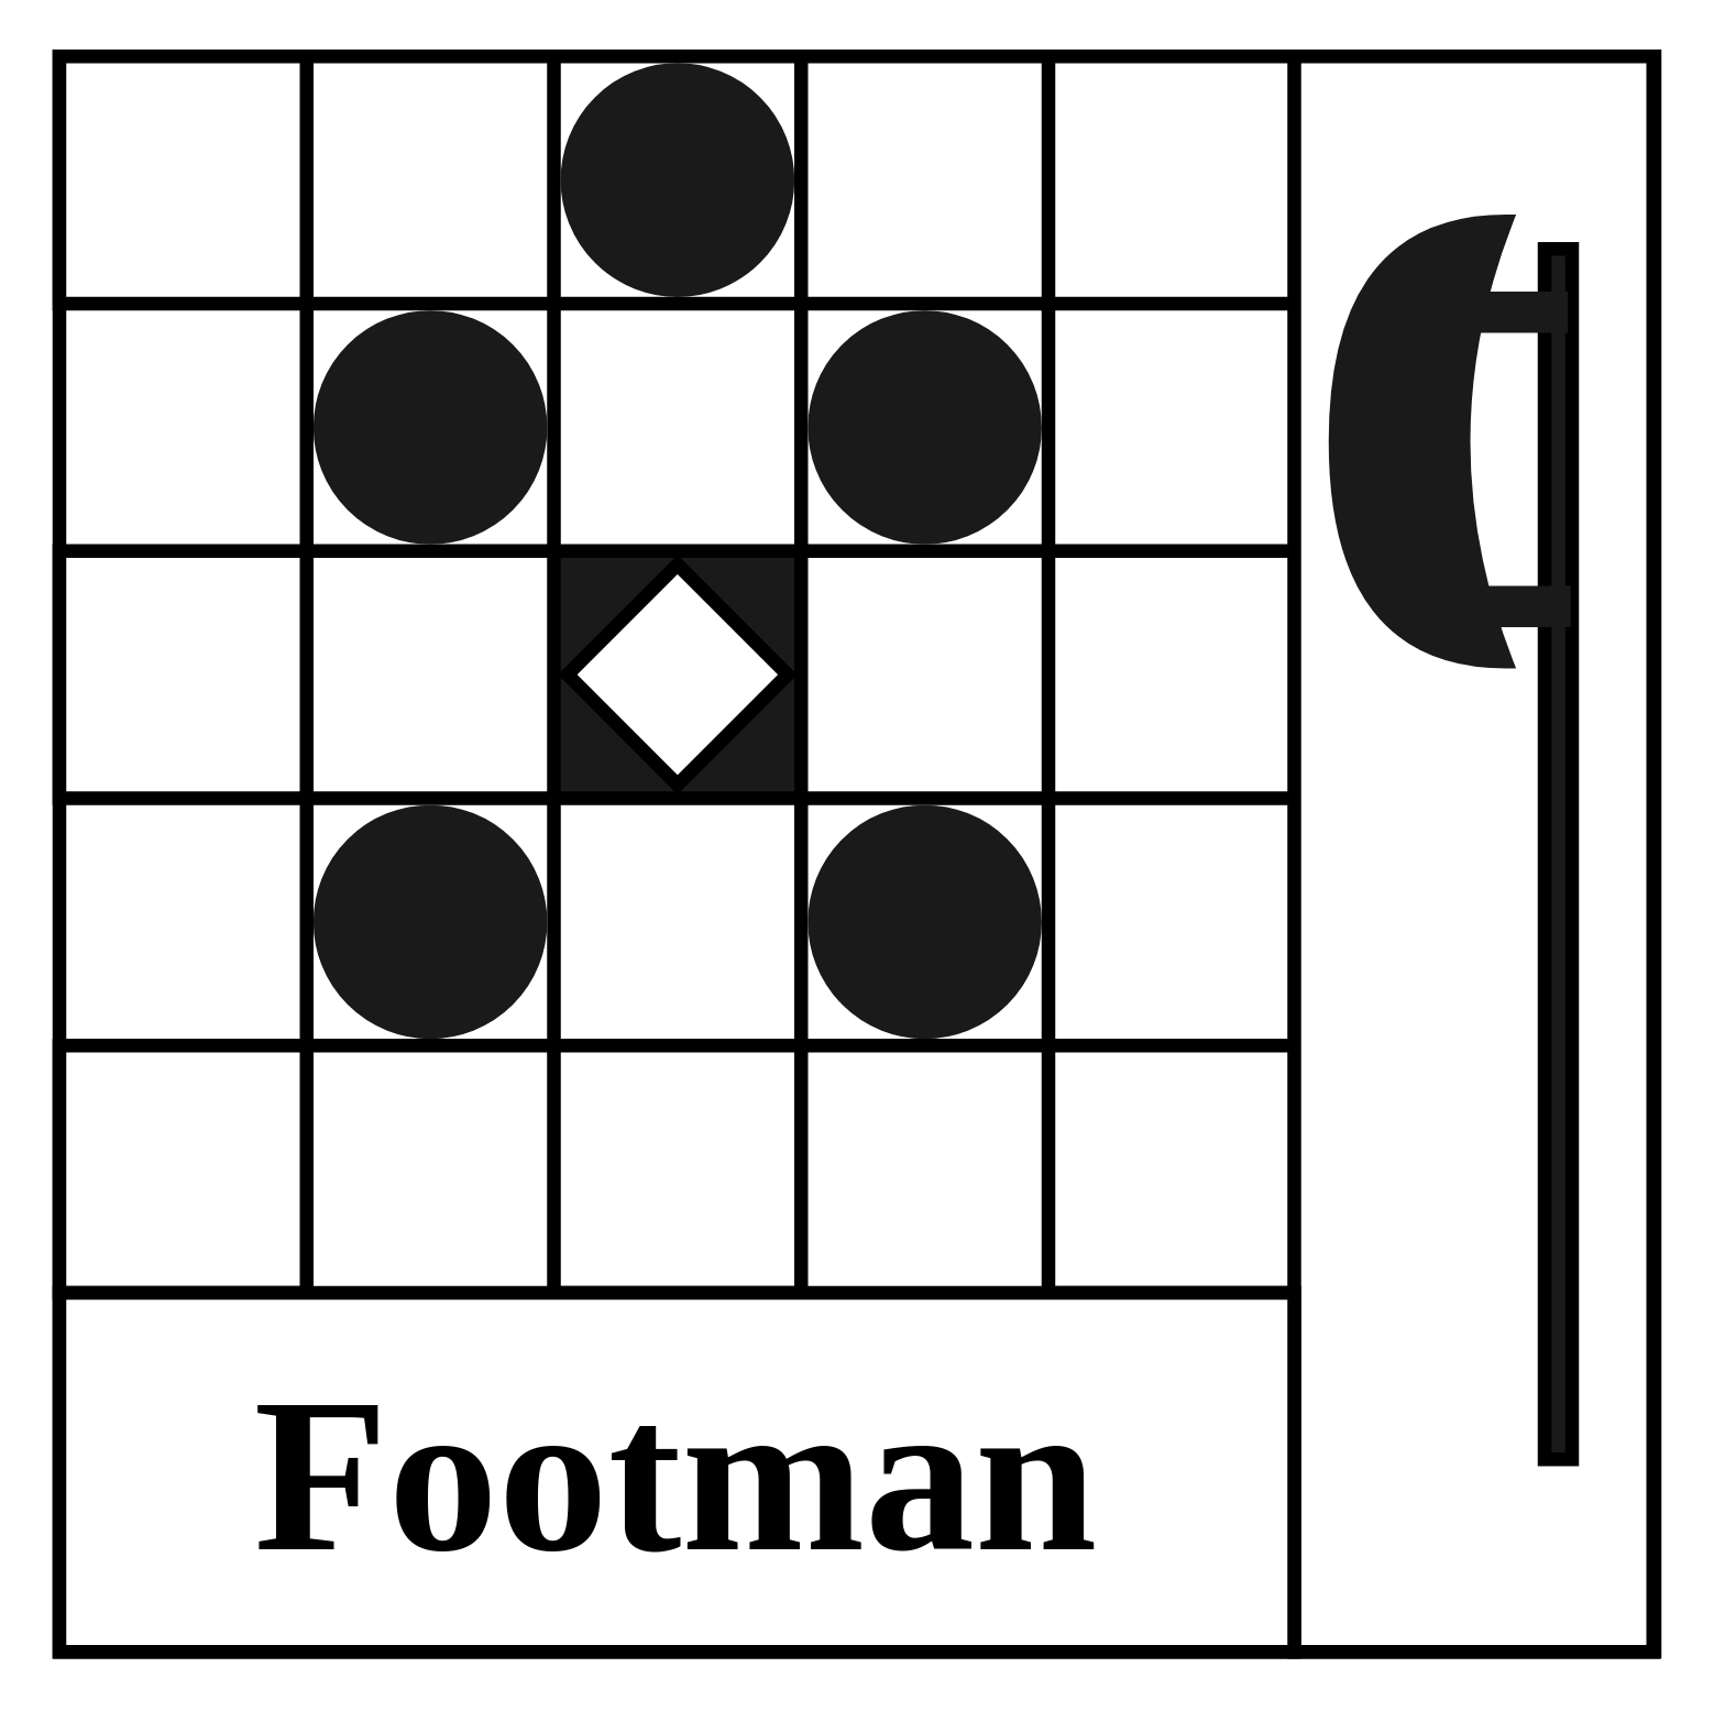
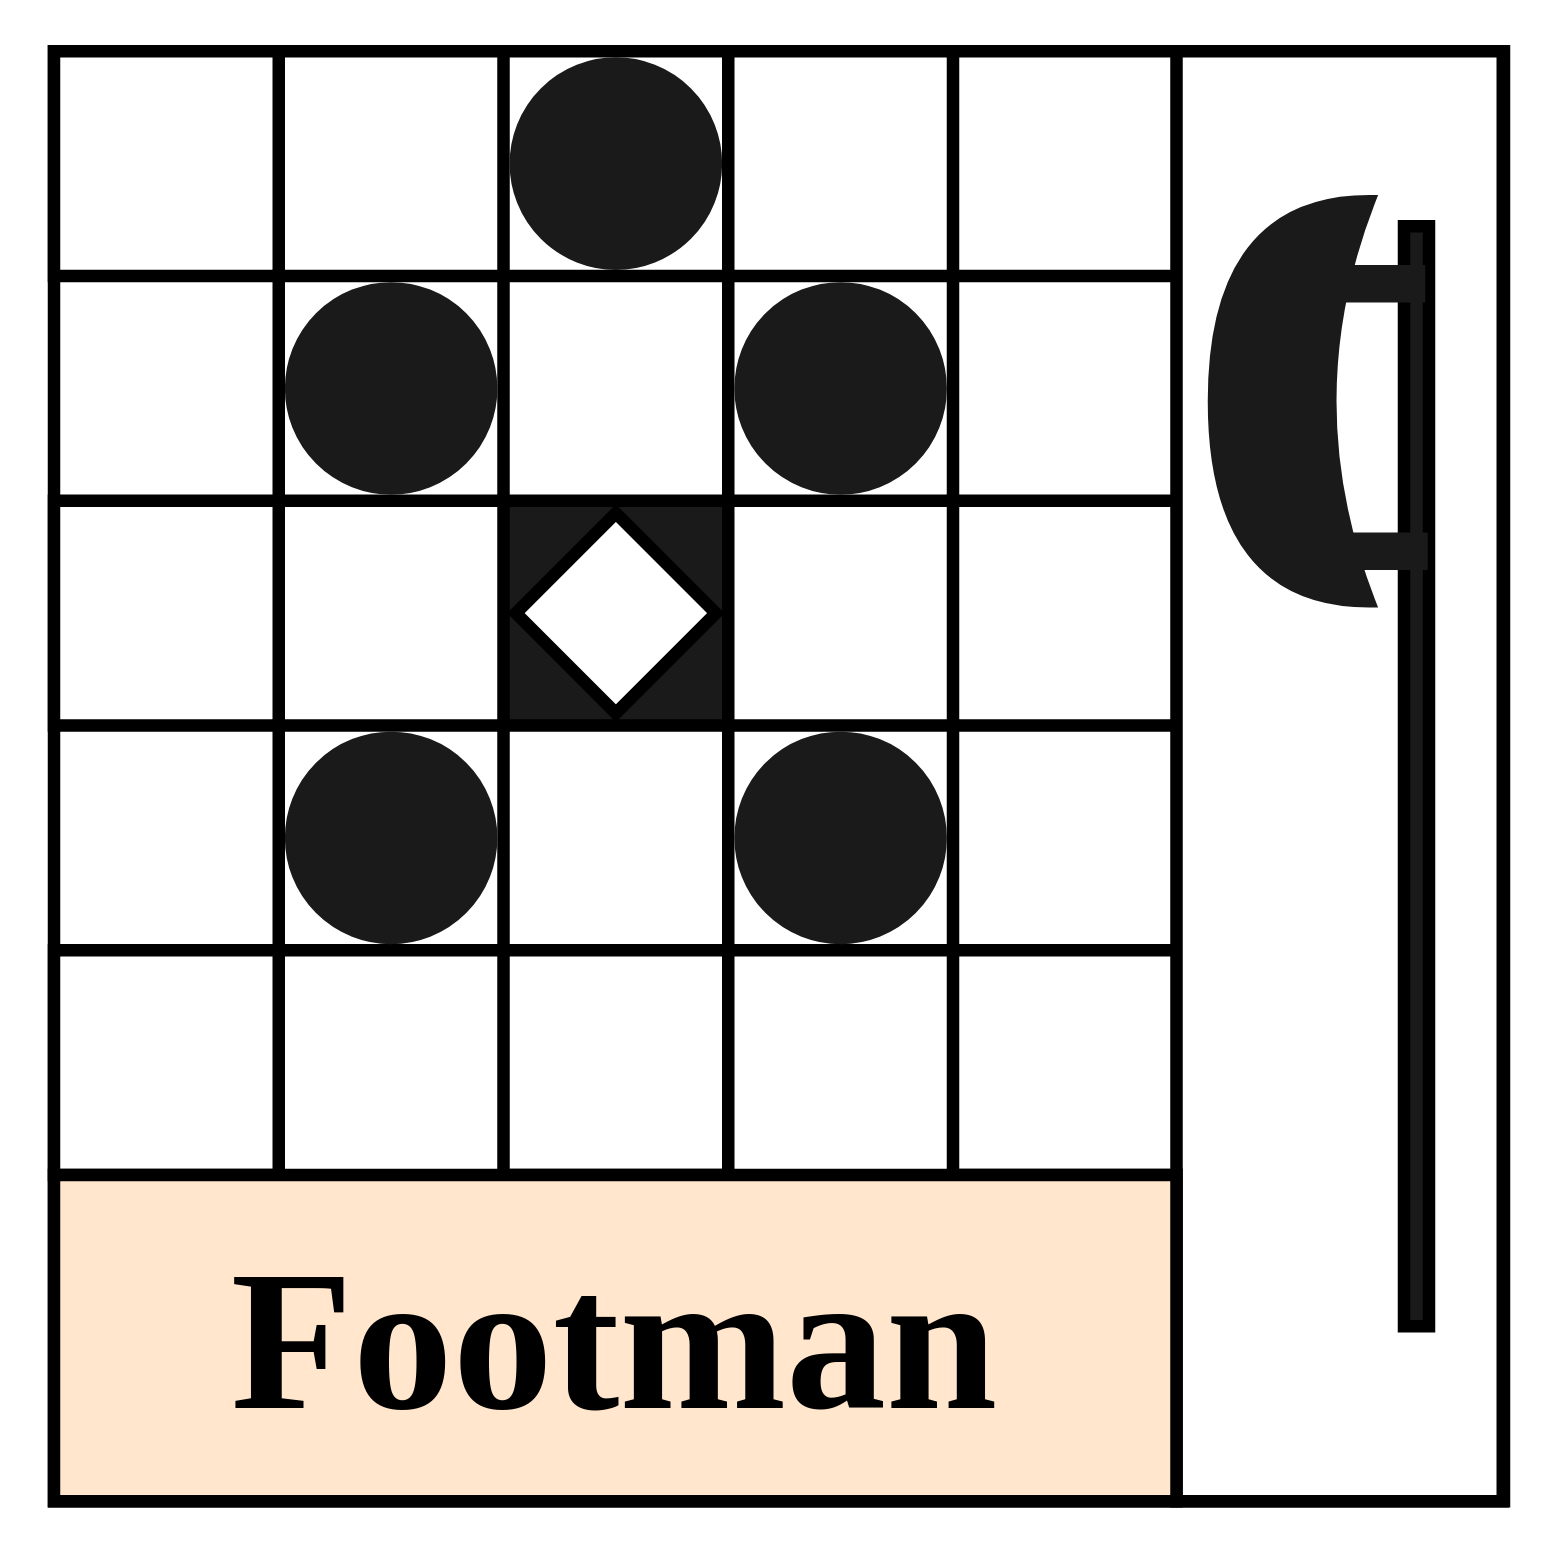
  <mxCell id="0" />
  <mxCell id="1" parent="0" />
  <mxCell id="2" value="" style="whiteSpace=wrap;html=1;aspect=fixed;strokeWidth=5;" vertex="1" parent="1"><mxGeometry x="20.997" y="20" width="580" height="580" as="geometry" /></mxCell>
  <mxCell id="3" value="" style="whiteSpace=wrap;html=1;aspect=fixed;strokeWidth=5;" vertex="1" parent="1"><mxGeometry x="20.997" y="20" width="89.9" height="89.9" as="geometry" /></mxCell>
  <mxCell id="4" value="" style="whiteSpace=wrap;html=1;aspect=fixed;strokeWidth=5;" vertex="1" parent="1"><mxGeometry x="110.897" y="109.9" width="89.9" height="89.9" as="geometry" /></mxCell>
  <mxCell id="5" value="" style="whiteSpace=wrap;html=1;aspect=fixed;strokeWidth=5;" vertex="1" parent="1"><mxGeometry x="20.997" y="199.8" width="89.9" height="89.9" as="geometry" /></mxCell>
  <mxCell id="6" value="" style="whiteSpace=wrap;html=1;aspect=fixed;strokeWidth=5;" vertex="1" parent="1"><mxGeometry x="110.897" y="289.7" width="89.9" height="89.9" as="geometry" /></mxCell>
  <mxCell id="7" value="" style="whiteSpace=wrap;html=1;aspect=fixed;strokeWidth=5;" vertex="1" parent="1"><mxGeometry x="20.997" y="379.6" width="89.9" height="89.9" as="geometry" /></mxCell>
  <mxCell id="8" value="" style="whiteSpace=wrap;html=1;aspect=fixed;strokeWidth=5;" vertex="1" parent="1"><mxGeometry x="200.797" y="379.6" width="89.9" height="89.9" as="geometry" /></mxCell>
  <mxCell id="9" value="" style="whiteSpace=wrap;html=1;aspect=fixed;strokeWidth=5;" vertex="1" parent="1"><mxGeometry x="200.797" y="20" width="89.9" height="89.9" as="geometry" /></mxCell>
  <mxCell id="10" value="" style="whiteSpace=wrap;html=1;aspect=fixed;strokeWidth=5;" vertex="1" parent="1"><mxGeometry x="290.697" y="109.9" width="89.9" height="89.9" as="geometry" /></mxCell>
  <mxCell id="11" value="" style="whiteSpace=wrap;html=1;aspect=fixed;strokeWidth=5;" vertex="1" parent="1"><mxGeometry x="380.597" y="20" width="89.9" height="89.9" as="geometry" /></mxCell>
  <mxCell id="12" value="" style="whiteSpace=wrap;html=1;aspect=fixed;strokeWidth=5;" vertex="1" parent="1"><mxGeometry x="380.597" y="199.8" width="89.9" height="89.9" as="geometry" /></mxCell>
  <mxCell id="13" value="" style="whiteSpace=wrap;html=1;aspect=fixed;strokeWidth=5;" vertex="1" parent="1"><mxGeometry x="290.697" y="289.7" width="89.9" height="89.9" as="geometry" /></mxCell>
  <mxCell id="14" value="" style="whiteSpace=wrap;html=1;aspect=fixed;strokeWidth=5;" vertex="1" parent="1"><mxGeometry x="380.597" y="379.6" width="89.9" height="89.9" as="geometry" /></mxCell>
  <mxCell id="15" value="" style="rounded=0;whiteSpace=wrap;html=1;strokeWidth=5;" vertex="1" parent="1"><mxGeometry x="469.997" y="20" width="130.5" height="580" as="geometry" /></mxCell>
- <mxCell id="16" value="&lt;h1&gt;&lt;font style=&quot;font-size: 80px&quot;&gt;Footman&lt;/font&gt;&lt;/h1&gt;" style="rounded=0;whiteSpace=wrap;html=1;fontFamily=oswald;fontSource=https%3A%2F%2Ffonts.google.com%2Fspecimen%2FOswald;strokeWidth=5;" vertex="1" parent="1"><mxGeometry x="20.997" y="469.5" width="449" height="130.5" as="geometry" /></mxCell>
+ <mxCell id="16" value="&lt;h1&gt;&lt;font style=&quot;font-size: 80px&quot;&gt;Footman&lt;/font&gt;&lt;/h1&gt;" style="rounded=0;whiteSpace=wrap;html=1;fontFamily=oswald;fontSource=https%3A%2F%2Ffonts.google.com%2Fspecimen%2FOswald;strokeWidth=5;fillColor=#ffe6cc;" vertex="1" parent="1"><mxGeometry x="20.997" y="469.5" width="449" height="130.5" as="geometry" /></mxCell>
  <mxCell id="17" value="" style="rounded=0;whiteSpace=wrap;html=1;fontSize=40;fillColor=#1A1A1A;strokeWidth=5;" vertex="1" parent="1"><mxGeometry x="560.997" y="90" width="10" height="440" as="geometry" /></mxCell>
  <mxCell id="18" value="" style="rounded=0;whiteSpace=wrap;html=1;fontSize=40;fillColor=#1A1A1A;rotation=-90;strokeColor=#1A1A1A;strokeWidth=5;" vertex="1" parent="1"><mxGeometry x="540.497" y="197.5" width="10" height="45" as="geometry" /></mxCell>
  <mxCell id="19" value="" style="rounded=0;whiteSpace=wrap;html=1;fontSize=40;fillColor=#1A1A1A;rotation=-90;strokeColor=#1A1A1A;strokeWidth=5;" vertex="1" parent="1"><mxGeometry x="542.997" y="94" width="10" height="38" as="geometry" /></mxCell>
  <mxCell id="20" value="" style="shape=xor;whiteSpace=wrap;html=1;labelBackgroundColor=#333333;fontSize=40;fontColor=#FFFFFF;strokeColor=#1A1A1A;fillColor=#1A1A1A;rotation=-180;strokeWidth=5;" vertex="1" parent="1"><mxGeometry x="484.997" y="80" width="62" height="160" as="geometry" /></mxCell>
  <mxCell id="21" value="" style="ellipse;whiteSpace=wrap;html=1;aspect=fixed;labelBackgroundColor=#333333;fontSize=40;fontColor=#FFFFFF;strokeColor=#1A1A1A;fillColor=#1A1A1A;strokeWidth=5;" vertex="1" parent="1"><mxGeometry x="115.847" y="114.85" width="80" height="80" as="geometry" /></mxCell>
  <mxCell id="22" value="" style="ellipse;whiteSpace=wrap;html=1;aspect=fixed;labelBackgroundColor=#333333;fontSize=40;fontColor=#FFFFFF;strokeColor=#1A1A1A;fillColor=#1A1A1A;strokeWidth=5;" vertex="1" parent="1"><mxGeometry x="115.847" y="294.65" width="80" height="80" as="geometry" /></mxCell>
  <mxCell id="23" value="" style="ellipse;whiteSpace=wrap;html=1;aspect=fixed;labelBackgroundColor=#333333;fontSize=40;fontColor=#FFFFFF;strokeColor=#1A1A1A;fillColor=#1A1A1A;strokeWidth=5;" vertex="1" parent="1"><mxGeometry x="295.647" y="114.85" width="80" height="80" as="geometry" /></mxCell>
  <mxCell id="24" value="" style="ellipse;whiteSpace=wrap;html=1;aspect=fixed;labelBackgroundColor=#333333;fontSize=40;fontColor=#FFFFFF;strokeColor=#1A1A1A;fillColor=#1A1A1A;strokeWidth=5;" vertex="1" parent="1"><mxGeometry x="295.647" y="294.65" width="80" height="80" as="geometry" /></mxCell>
  <mxCell id="25" value="" style="whiteSpace=wrap;html=1;aspect=fixed;fillColor=#1A1A1A;strokeWidth=5;" vertex="1" parent="1"><mxGeometry x="200.797" y="199.8" width="89.9" height="89.9" as="geometry" /></mxCell>
  <mxCell id="26" value="" style="ellipse;whiteSpace=wrap;html=1;aspect=fixed;labelBackgroundColor=#333333;fontSize=40;fontColor=#FFFFFF;strokeColor=#1A1A1A;fillColor=#1A1A1A;strokeWidth=5;" vertex="1" parent="1"><mxGeometry x="205.747" y="24.95" width="80" height="80" as="geometry" /></mxCell>
  <mxCell id="27" value="" style="rhombus;whiteSpace=wrap;html=1;fillColor=#FFFFFF;strokeWidth=5;" vertex="1" parent="1"><mxGeometry x="205.747" y="204.75" width="80" height="80" as="geometry" /></mxCell>
